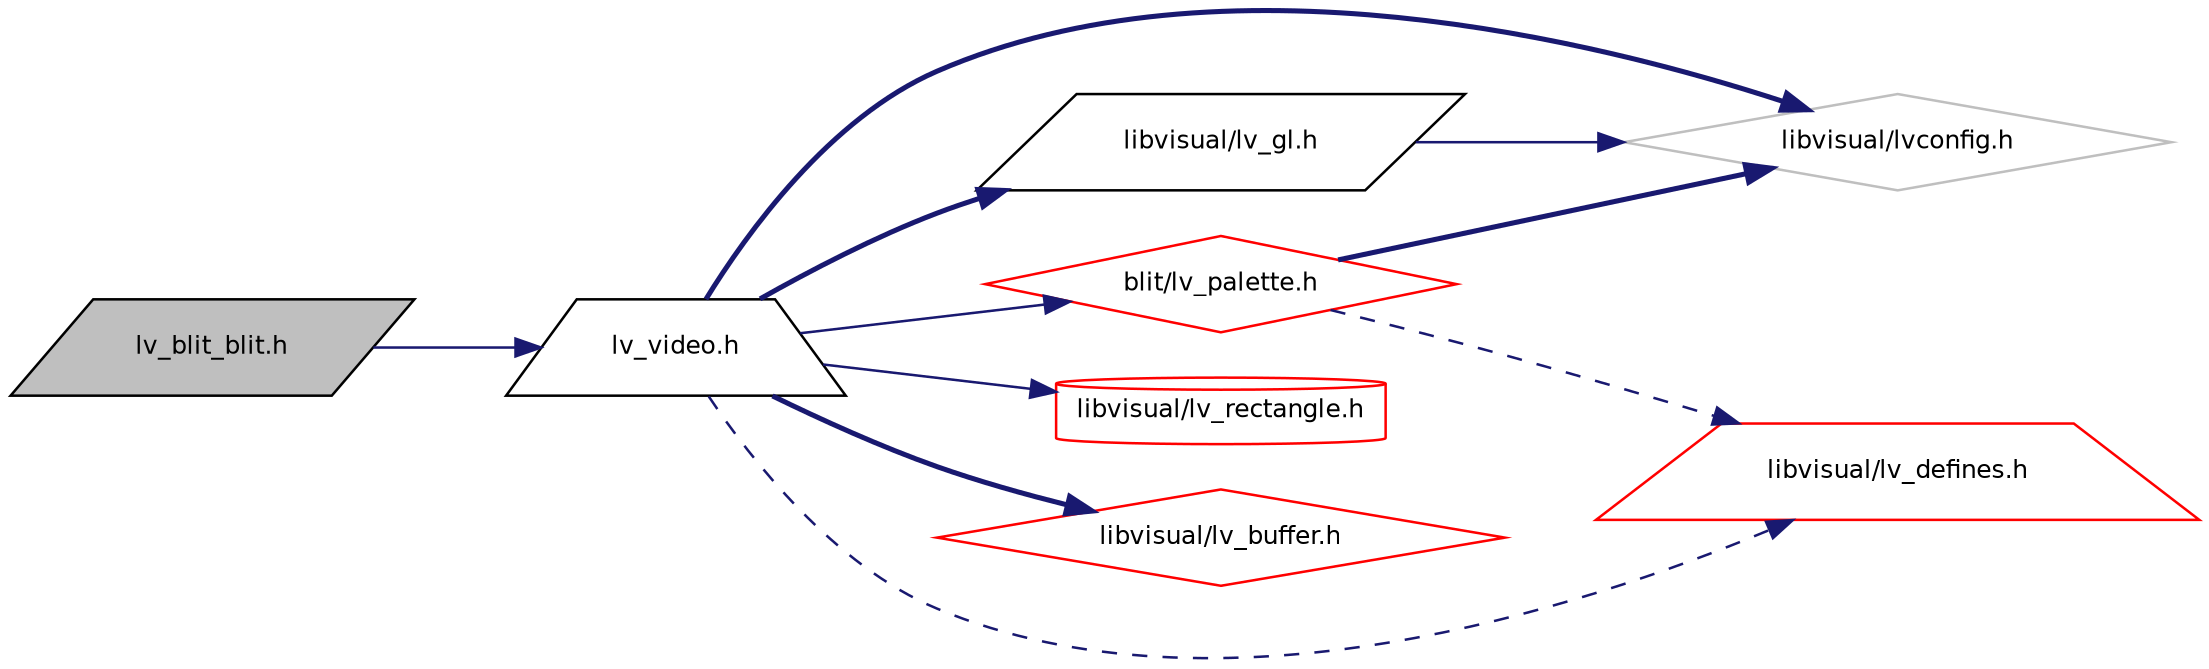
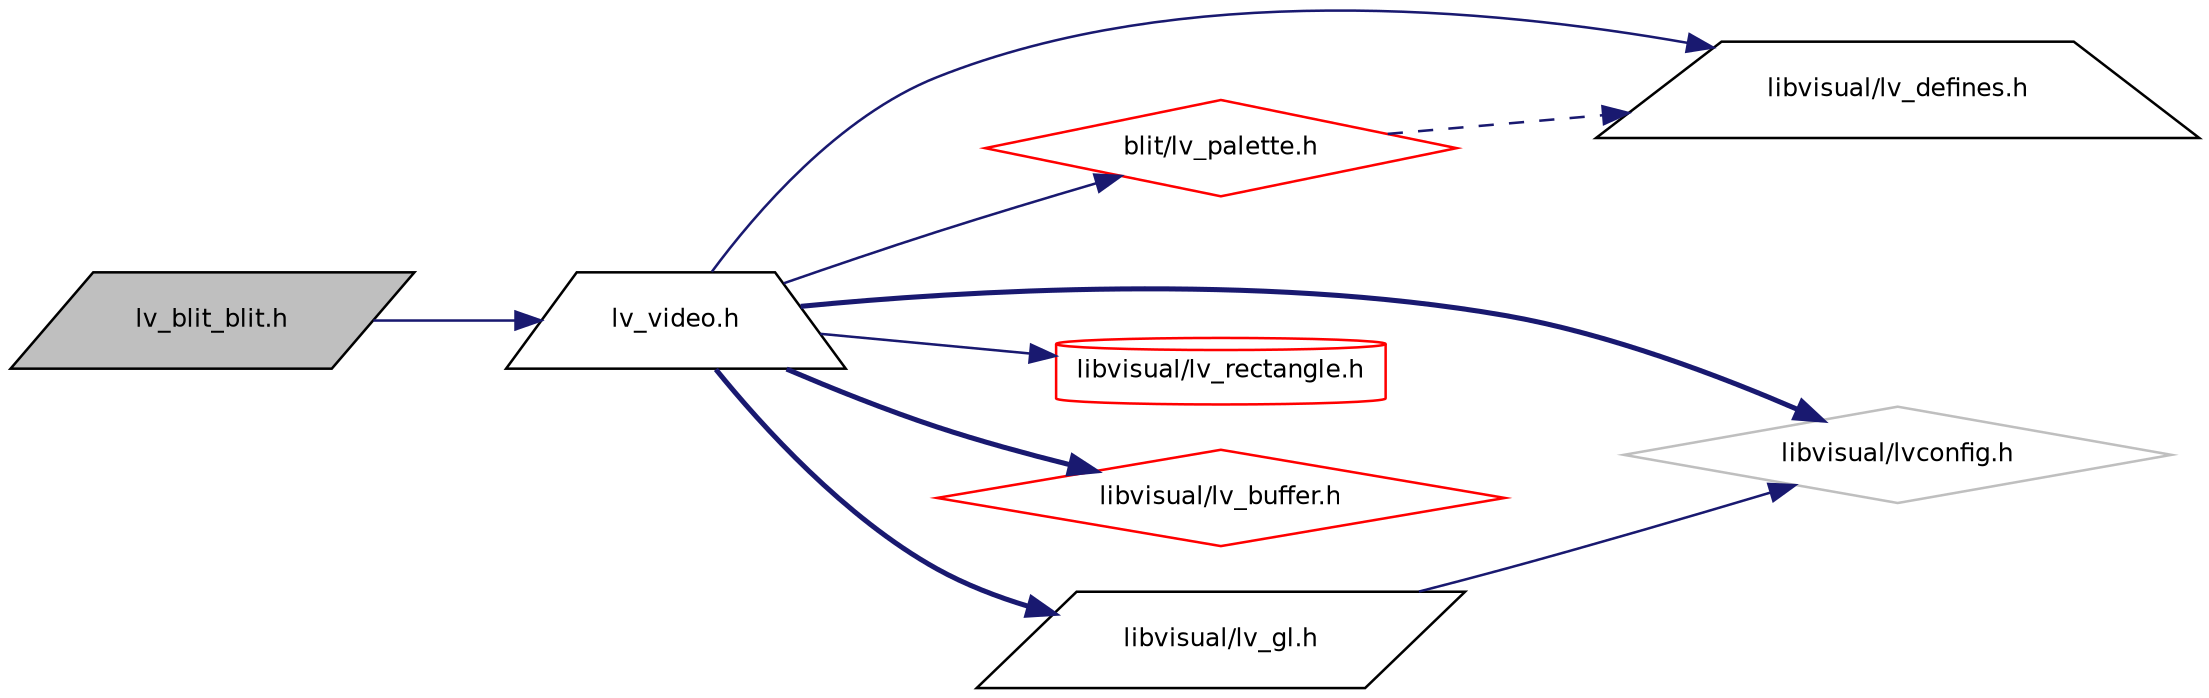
  digraph {
    rankdir=LR
    node [color=black fillcolor=white fontname=Helvetica fontsize=10 shape=diamond style=filled]
    edge [color=midnightblue fontname=Helvetica fontsize=10 labelfontname=Helvetica labelfontsize=10 style=solid]
    n1 [fillcolor=grey75 fontcolor=black height=0.2 label="lv_blit_blit.h" shape=parallelogram width=0.4]
    n2 [height=0.2 label="lv_video.h" shape=trapezium width=0.4]
    n3 [color=grey75 height=0.2 label="libvisual/lvconfig.h" width=0.4]
-   n4 [color=red height=0.2 label="libvisual/lv_defines.h" shape=trapezium width=0.4]
+   n4 [height=0.2 label="libvisual/lv_defines.h" shape=trapezium width=0.4]
    n5 [color=red height=0.2 label="blit/lv_palette.h" width=0.4]
    n6 [color=red height=0.2 label="libvisual/lv_rectangle.h" shape=cylinder width=0.4]
    n7 [color=red height=0.2 label="libvisual/lv_buffer.h" width=0.4]
    n8 [height=0.2 label="libvisual/lv_gl.h" shape=parallelogram width=0.4]
    n1 -> n2
    n2 -> n3 [style=bold]
-   n2 -> n4 [style=dashed]
+   n2 -> n4
    n2 -> n5
    n2 -> n6
    n2 -> n7 [style=bold]
    n2 -> n8 [style=bold]
-   n5 -> n3 [style=bold]
    n5 -> n4 [style=dashed]
    n8 -> n3
  }
